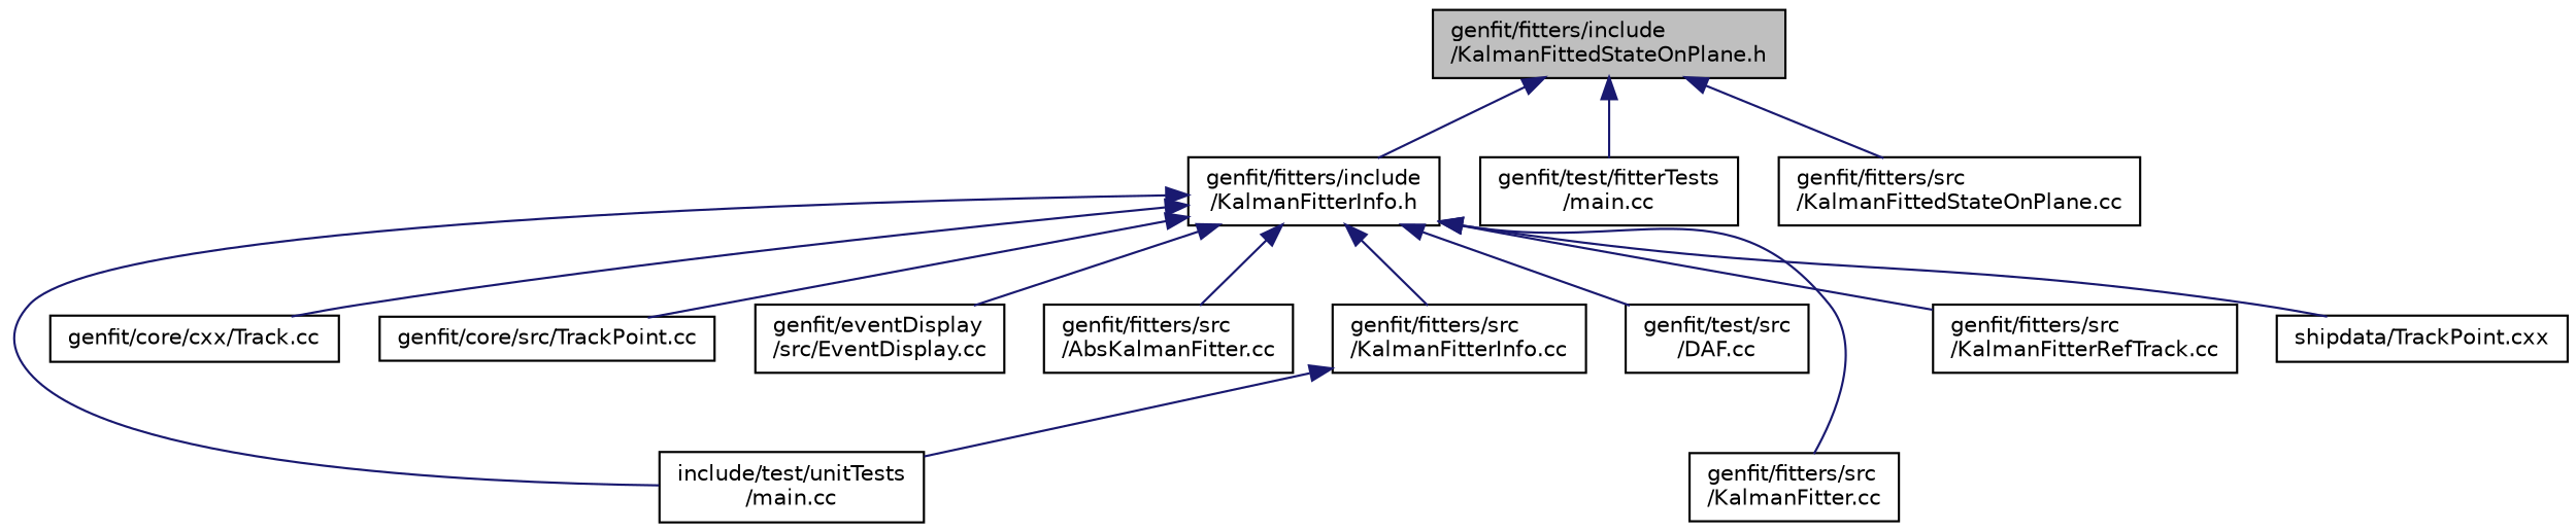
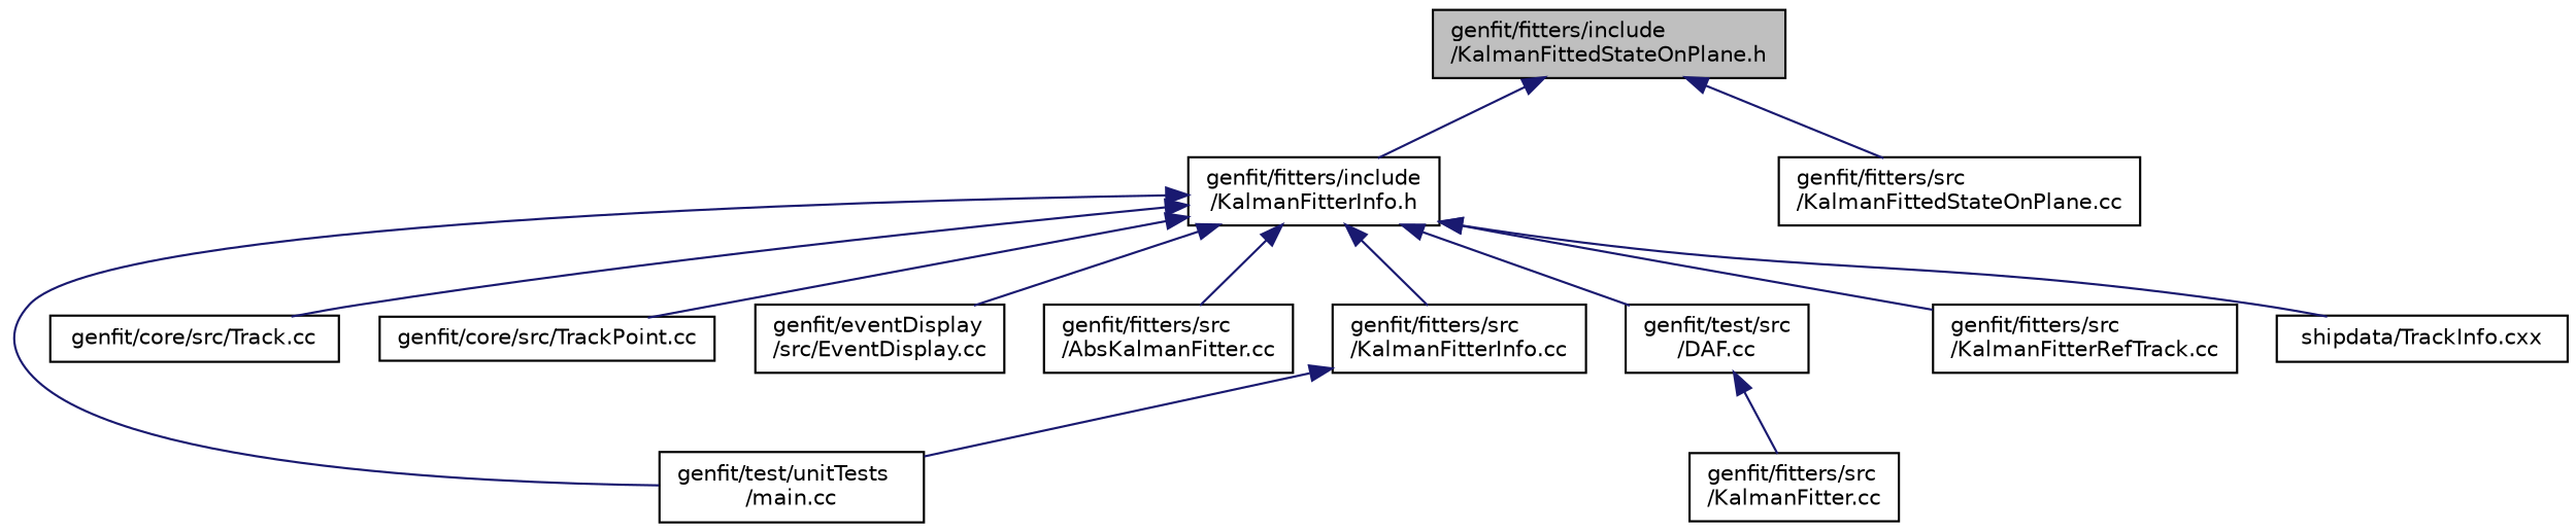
  digraph {
    node [color=black fillcolor=white fontname=Helvetica fontsize=10 shape=record style=filled]
    edge [color=midnightblue dir=back fontname=Helvetica fontsize=10 labelfontname=Helvetica labelfontsize=10 style=solid]
    n1 [fillcolor=grey75 fontcolor=black height=0.2 label="genfit/fitters/include\l/KalmanFittedStateOnPlane.h" width=0.4]
    n2 [height=0.2 label="genfit/fitters/include\l/KalmanFitterInfo.h" width=0.4]
-   n3 [height=0.2 label="genfit/test/fitterTests\l/main.cc" width=0.4]
    n4 [height=0.2 label="genfit/fitters/src\l/KalmanFittedStateOnPlane.cc" width=0.4]
-   n5 [height=0.2 label="include/test/unitTests\l/main.cc" width=0.4]
-   n6 [height=0.2 label="genfit/core/cxx/Track.cc" width=0.4]
+   n5 [height=0.2 label="genfit/test/unitTests\l/main.cc" width=0.4]
+   n6 [height=0.2 label="genfit/core/src/Track.cc" width=0.4]
    n7 [height=0.2 label="genfit/core/src/TrackPoint.cc" width=0.4]
    n8 [height=0.2 label="genfit/eventDisplay\l/src/EventDisplay.cc" width=0.4]
    n9 [height=0.2 label="genfit/fitters/src\l/AbsKalmanFitter.cc" width=0.4]
    n10 [height=0.2 label="genfit/test/src\l/DAF.cc" width=0.4]
    n11 [height=0.2 label="genfit/fitters/src\l/KalmanFitter.cc" width=0.4]
    n12 [height=0.2 label="genfit/fitters/src\l/KalmanFitterInfo.cc" width=0.4]
    n13 [height=0.2 label="genfit/fitters/src\l/KalmanFitterRefTrack.cc" width=0.4]
-   n14 [height=0.2 label="shipdata/TrackPoint.cxx" width=0.4]
+   n14 [height=0.2 label="shipdata/TrackInfo.cxx" width=0.4]
    n1 -> n2
-   n1 -> n3
    n1 -> n4
    n2 -> n5
    n2 -> n6
    n2 -> n7
    n2 -> n8
    n2 -> n9
    n2 -> n10
-   n2 -> n11
+   n10 -> n11
    n2 -> n12
    n2 -> n13
    n2 -> n14
    n12 -> n5
  }
